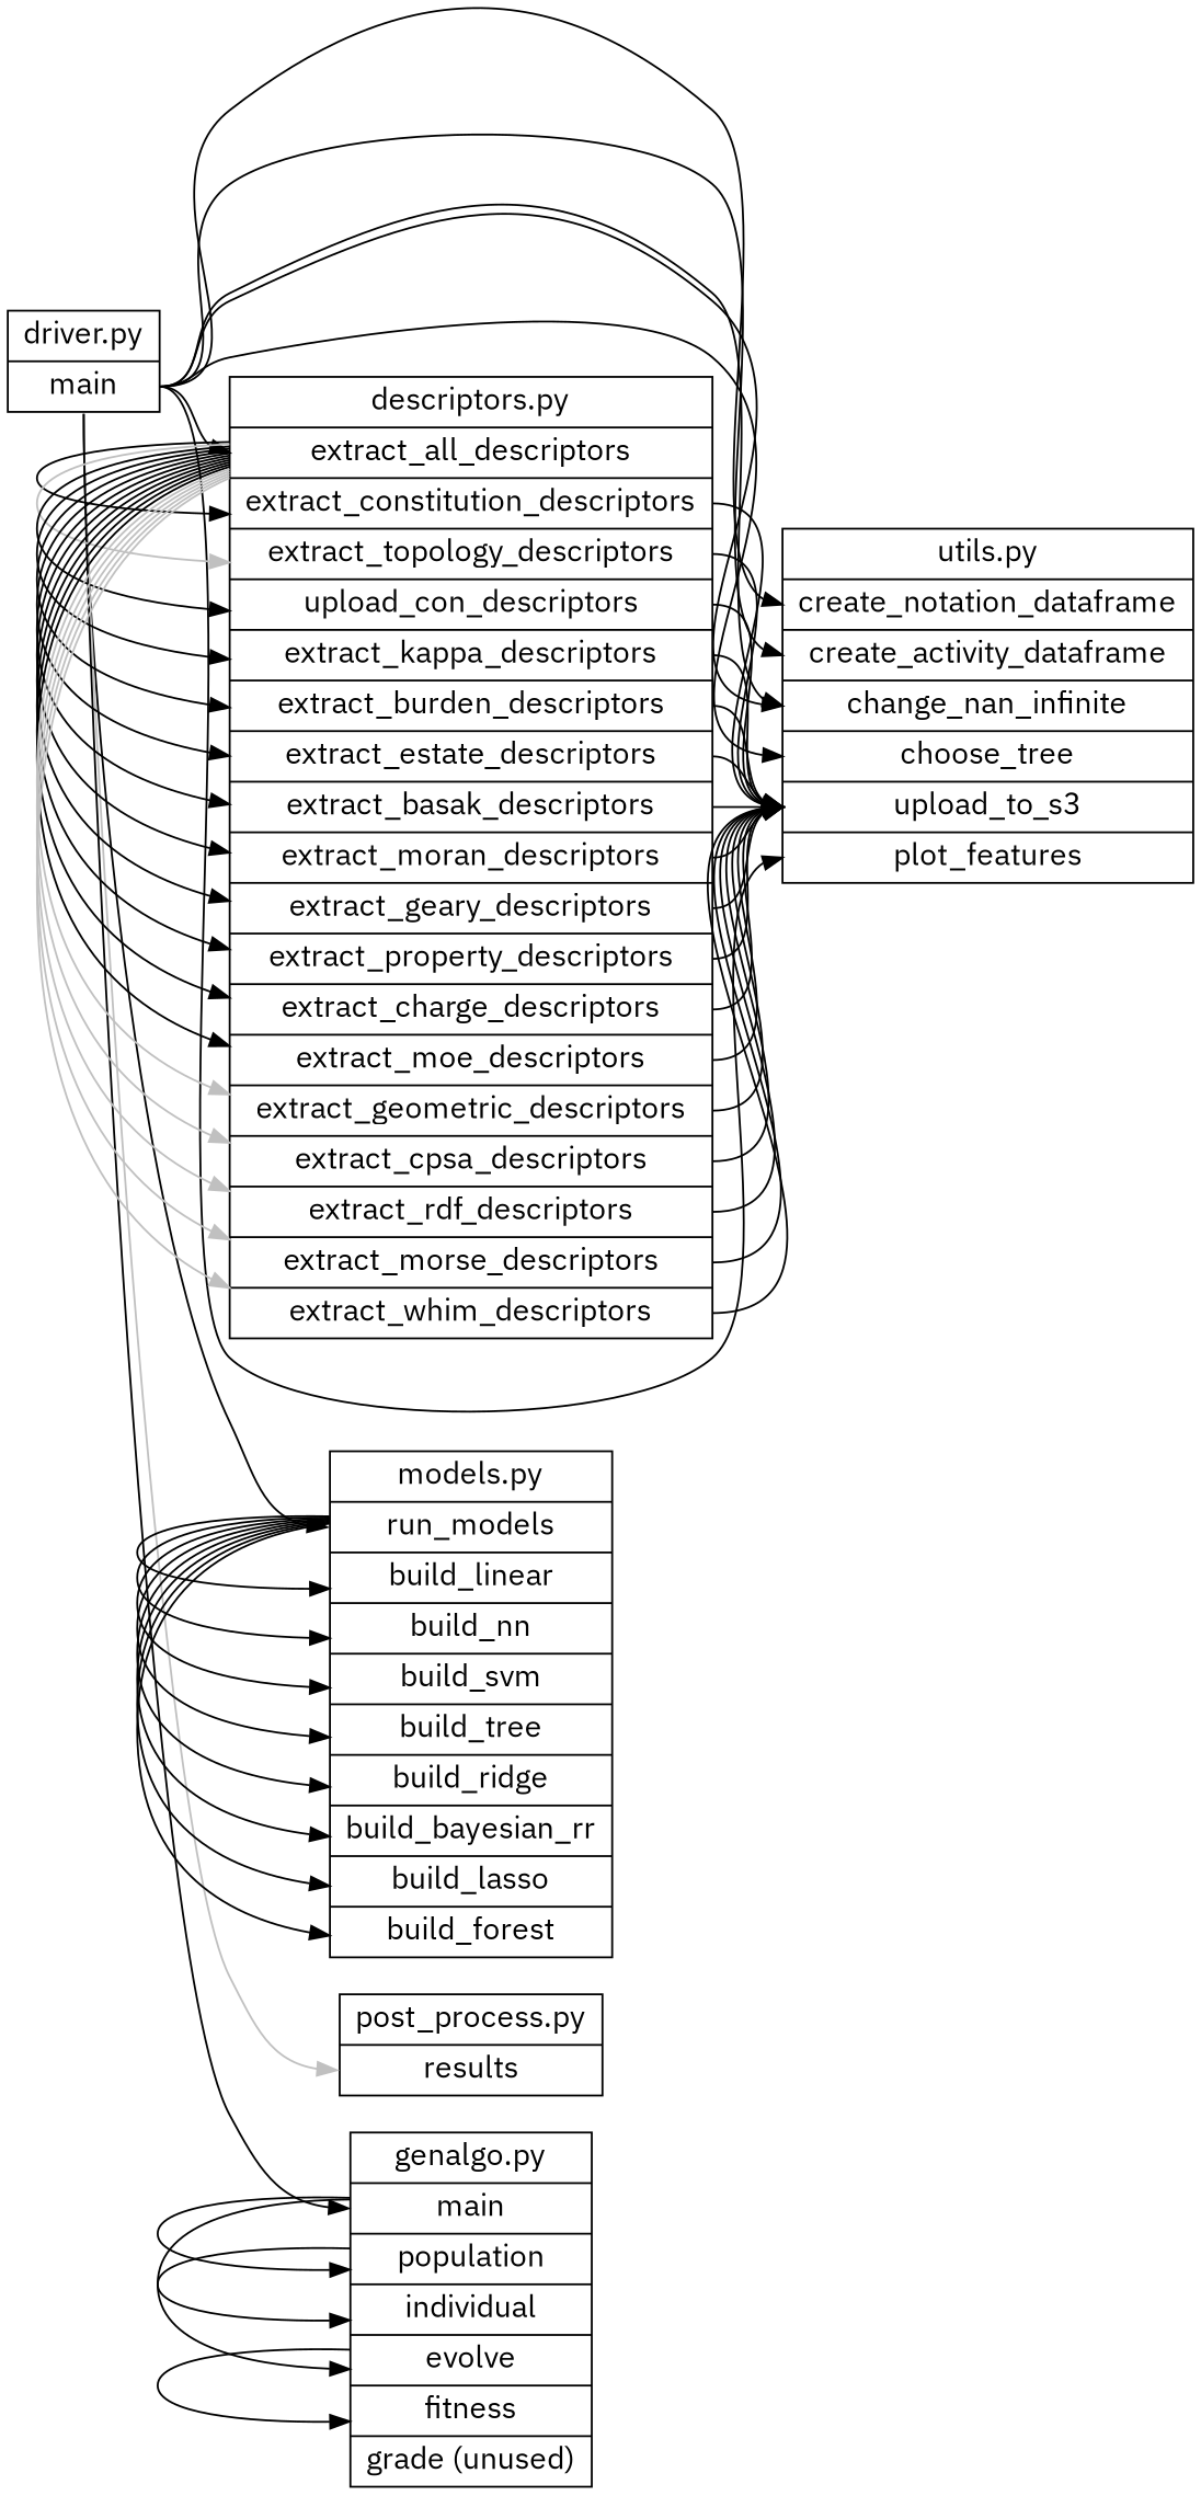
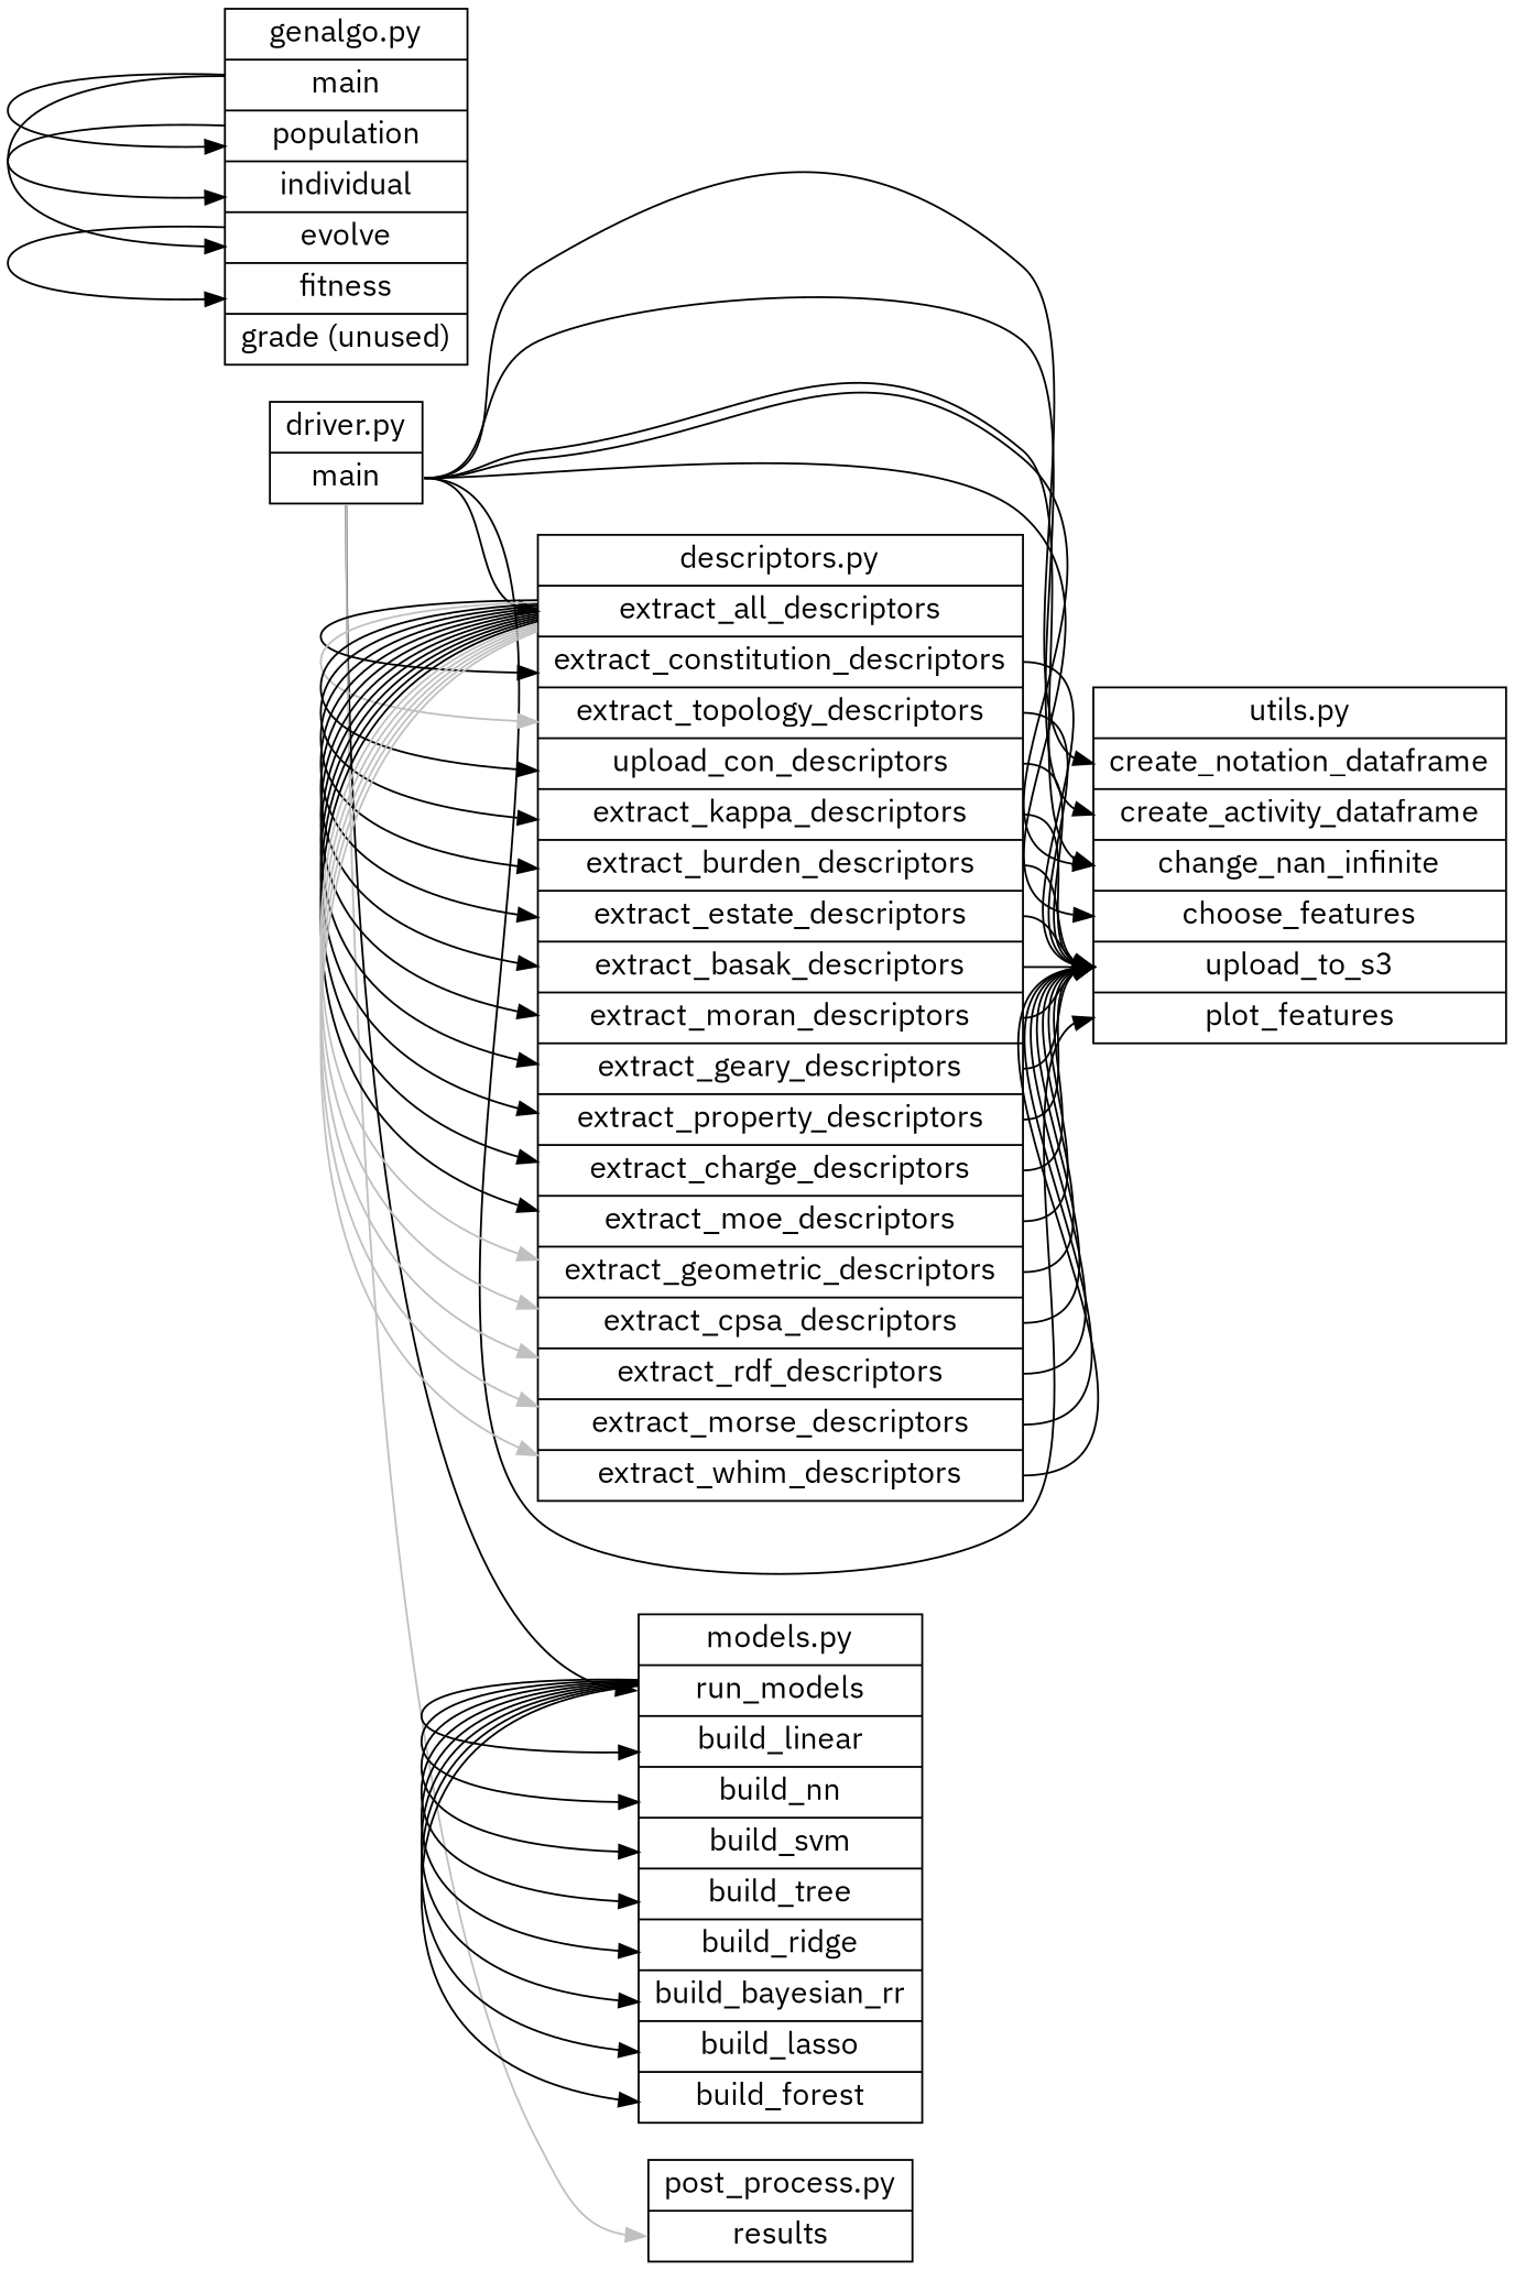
  digraph {
    fontname="IBM Plex Sans"
    rankdir=LR
    node [fontname="IBM Plex Sans" fontsize=16 shape=record]
    edge [fontname="IBM Plex Sans" headport=f5 tailport=f1]
    n1 [label="<f0> driver.py | <f1> main"]
-   n2 [label="<f0> utils.py | <f1> create_notation_dataframe | <f2> create_activity_dataframe | <f3> change_nan_infinite | <f4> choose_tree | <f5> upload_to_s3 | <f6> plot_features"]
+   n2 [label="<f0> utils.py | <f1> create_notation_dataframe | <f2> create_activity_dataframe | <f3> change_nan_infinite | <f4> choose_features | <f5> upload_to_s3 | <f6> plot_features"]
    n3 [label="<f0> descriptors.py | <f1> extract_all_descriptors | <f2> extract_constitution_descriptors | <f3> extract_topology_descriptors | <f4> upload_con_descriptors | <f5> extract_kappa_descriptors | <f6> extract_burden_descriptors | <f7> extract_estate_descriptors | <f8> extract_basak_descriptors | <f9> extract_moran_descriptors | <f10> extract_geary_descriptors | <f11> extract_property_descriptors | <f12> extract_charge_descriptors | <f13> extract_moe_descriptors | <f14> extract_geometric_descriptors | <f15> extract_cpsa_descriptors | <f16> extract_rdf_descriptors | <f17> extract_morse_descriptors | <f18> extract_whim_descriptors"]
    n4 [label="<f0> models.py | <f1> run_models | <f2> build_linear | <f3> build_nn | <f4> build_svm | <f5> build_tree | <f6> build_ridge | <f7> build_bayesian_rr | <f8> build_lasso | <f9> build_forest"]
    n5 [label="<f0> post_process.py | <f1> results"]
    n6 [label="<f0> genalgo.py | <f1> main | <f2> population | <f3> individual | <f4> evolve | <f5> fitness | <f6> grade (unused)"]
    n1 -> n2 [headport=f1]
    n1 -> n2 [headport=f2]
    n1 -> n2 [headport=f3]
    n1 -> n2 [headport=f3]
    n1 -> n2 [headport=f4]
    n1 -> n2 [headport=f6]
    n1 -> n3 [headport=f1]
    n1 -> n4 [headport=f1]
    n1 -> n5 [color=gray headport=f1]
-   n1 -> n6 [headport=f1]
    n3 -> n2 [tailport=f2]
    n3 -> n2 [tailport=f3]
    n3 -> n2 [tailport=f4]
    n3 -> n2 [tailport=f5]
    n3 -> n2 [tailport=f6]
    n3 -> n2 [tailport=f7]
    n3 -> n2 [tailport=f8]
    n3 -> n2 [tailport=f9]
    n3 -> n2 [tailport=f10]
    n3 -> n2 [tailport=f11]
    n3 -> n2 [tailport=f12]
    n3 -> n2 [tailport=f13]
    n3 -> n2 [tailport=f14]
    n3 -> n2 [tailport=f15]
    n3 -> n2 [tailport=f16]
    n3 -> n2 [tailport=f17]
    n3 -> n2 [tailport=f18]
    n3 -> n3 [headport=f2]
    n3 -> n3 [color=gray headport=f3]
    n3 -> n3 [headport=f4]
    n3 -> n3
    n3 -> n3 [headport=f6]
    n3 -> n3 [headport=f7]
    n3 -> n3 [headport=f8]
    n3 -> n3 [headport=f9]
    n3 -> n3 [headport=f10]
    n3 -> n3 [headport=f11]
    n3 -> n3 [headport=f12]
    n3 -> n3 [headport=f13]
    n3 -> n3 [color=gray headport=f14]
    n3 -> n3 [color=gray headport=f15]
    n3 -> n3 [color=gray headport=f16]
    n3 -> n3 [color=gray headport=f17]
    n3 -> n3 [color=gray headport=f18]
    n4 -> n4 [headport=f2]
    n4 -> n4 [headport=f3]
    n4 -> n4 [headport=f4]
    n4 -> n4
    n4 -> n4 [headport=f6]
    n4 -> n4 [headport=f7]
    n4 -> n4 [headport=f8]
    n4 -> n4 [headport=f9]
    n6 -> n6 [headport=f2]
    n6 -> n6 [headport=f3 tailport=f2]
    n6 -> n6 [headport=f4]
    n6 -> n6 [tailport=f4]
  }
